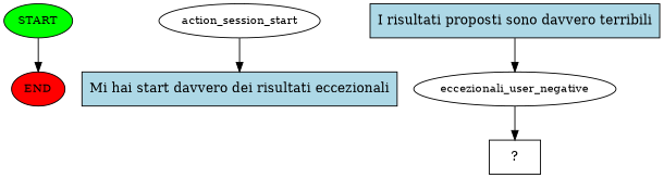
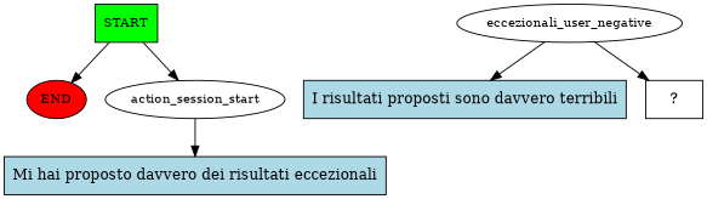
  digraph {
    node [fontsize=12 style=filled]
-   n1 [fillcolor=green label=START]
+   n1 [fillcolor=green label=START shape=box]
    n2 [fillcolor=red label=END]
    n3 [label=action_session_start style=""]
-   n4 [fillcolor=lightblue label="Mi hai start davvero dei risultati eccezionali" shape=rect fontsize=""]
+   n4 [fillcolor=lightblue label="Mi hai proposto davvero dei risultati eccezionali" shape=rect fontsize=""]
    n5 [fillcolor=lightblue label="I risultati proposti sono davvero terribili" shape=rect fontsize=""]
    n6 [label=eccezionali_user_negative style=""]
    n7 [label="  ?  " shape=rect fontsize="" style=""]
    n1 -> n2
+   n1 -> n3
    n3 -> n4
-   n5 -> n6
+   n6 -> n5
    n6 -> n7
  }
